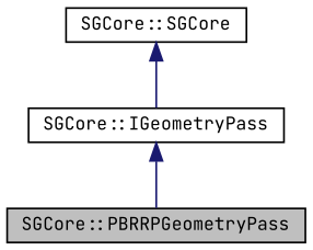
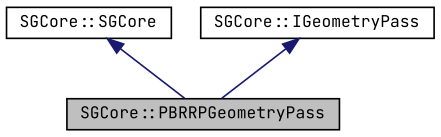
  digraph {
    fontname="JetBrains Mono"
    node [color=black fillcolor=white fontname="JetBrains Mono" fontsize=10 shape=record style=filled]
    edge [color=midnightblue dir=back fontname="JetBrains Mono" fontsize=10 labelfontname=Helvetica labelfontsize=10 style=solid]
    n1 [fillcolor=grey75 fontcolor=black height=0.2 label="SGCore::PBRRPGeometryPass" width=0.4]
    n2 [height=0.2 label="SGCore::SGCore" width=0.4]
    n3 [height=0.2 label="SGCore::IGeometryPass" width=0.4]
-   n2 -> n3
+   n2 -> n1
    n3 -> n1
  }
